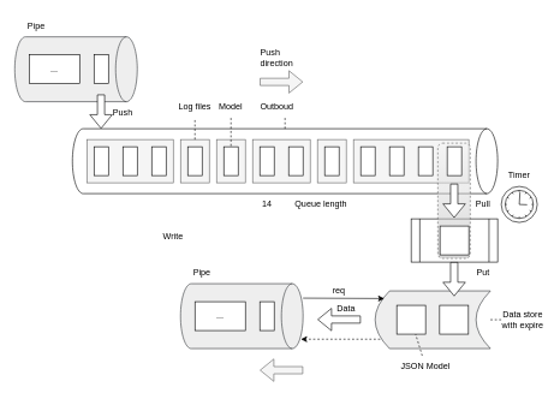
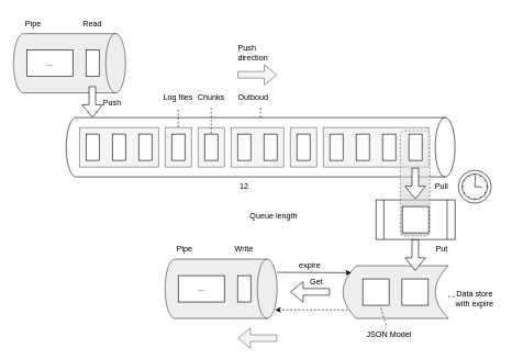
  <mxCell id="0" />
  <mxCell id="1" parent="0" />
  <mxCell id="2" value="" style="shape=process;whiteSpace=wrap;html=1;backgroundOutline=1;" vertex="1" parent="1"><mxGeometry x="570" y="303" width="120" height="60" as="geometry" /></mxCell>
  <mxCell id="3" value="" style="shape=cylinder3;whiteSpace=wrap;html=1;boundedLbl=1;backgroundOutline=1;size=15;direction=south;" vertex="1" parent="1"><mxGeometry x="100" y="178" width="590" height="90" as="geometry" /></mxCell>
  <mxCell id="4" value="" style="rounded=0;whiteSpace=wrap;html=1;fillColor=#f5f5f5;fontColor=#333333;strokeColor=#666666;" vertex="1" parent="1"><mxGeometry x="120" y="193" width="120" height="60" as="geometry" /></mxCell>
  <mxCell id="5" value="" style="rounded=0;whiteSpace=wrap;html=1;" vertex="1" parent="1"><mxGeometry x="130" y="203" width="20" height="40" as="geometry" /></mxCell>
  <mxCell id="6" value="" style="rounded=0;whiteSpace=wrap;html=1;" vertex="1" parent="1"><mxGeometry x="170" y="203" width="20" height="40" as="geometry" /></mxCell>
  <mxCell id="7" value="" style="rounded=0;whiteSpace=wrap;html=1;" vertex="1" parent="1"><mxGeometry x="210" y="203" width="20" height="40" as="geometry" /></mxCell>
  <mxCell id="8" value="Log files" style="text;html=1;strokeColor=none;fillColor=none;align=center;verticalAlign=middle;whiteSpace=wrap;rounded=0;" vertex="1" parent="1"><mxGeometry x="240" y="133" width="60" height="30" as="geometry" /></mxCell>
  <mxCell id="9" value="" style="rounded=0;whiteSpace=wrap;html=1;fillColor=#f5f5f5;fontColor=#333333;strokeColor=#666666;" vertex="1" parent="1"><mxGeometry x="250" y="193" width="40" height="60" as="geometry" /></mxCell>
  <mxCell id="10" value="" style="rounded=0;whiteSpace=wrap;html=1;" vertex="1" parent="1"><mxGeometry x="260" y="203" width="20" height="40" as="geometry" /></mxCell>
  <mxCell id="11" value="" style="rounded=0;whiteSpace=wrap;html=1;fillColor=#f5f5f5;fontColor=#333333;strokeColor=#666666;" vertex="1" parent="1"><mxGeometry x="300" y="193" width="40" height="60" as="geometry" /></mxCell>
  <mxCell id="12" value="" style="rounded=0;whiteSpace=wrap;html=1;" vertex="1" parent="1"><mxGeometry x="310" y="203" width="20" height="40" as="geometry" /></mxCell>
  <mxCell id="13" value="" style="rounded=0;whiteSpace=wrap;html=1;fillColor=#f5f5f5;fontColor=#333333;strokeColor=#666666;" vertex="1" parent="1"><mxGeometry x="350" y="193" width="80" height="60" as="geometry" /></mxCell>
  <mxCell id="14" value="" style="rounded=0;whiteSpace=wrap;html=1;" vertex="1" parent="1"><mxGeometry x="360" y="203" width="20" height="40" as="geometry" /></mxCell>
  <mxCell id="15" value="" style="rounded=0;whiteSpace=wrap;html=1;" vertex="1" parent="1"><mxGeometry x="400" y="203" width="20" height="40" as="geometry" /></mxCell>
- <mxCell id="16" value="Model" style="text;html=1;strokeColor=none;fillColor=none;align=center;verticalAlign=middle;whiteSpace=wrap;rounded=0;" vertex="1" parent="1"><mxGeometry x="290" y="133" width="60" height="30" as="geometry" /></mxCell>
+ <mxCell id="16" value="Chunks" style="text;html=1;strokeColor=none;fillColor=none;align=center;verticalAlign=middle;whiteSpace=wrap;rounded=0;" vertex="1" parent="1"><mxGeometry x="290" y="133" width="60" height="30" as="geometry" /></mxCell>
  <mxCell id="17" value="" style="shape=flexArrow;endArrow=classic;html=1;rounded=0;fillColor=#f5f5f5;strokeColor=#666666;" edge="1" parent="1"><mxGeometry width="50" height="50" relative="1" as="geometry"><mxPoint x="360" y="113" as="sourcePoint" /><mxPoint x="420" y="113" as="targetPoint" /></mxGeometry></mxCell>
  <mxCell id="18" value="" style="rounded=0;whiteSpace=wrap;html=1;fillColor=#f5f5f5;fontColor=#333333;strokeColor=#666666;" vertex="1" parent="1"><mxGeometry x="440" y="193" width="40" height="60" as="geometry" /></mxCell>
  <mxCell id="19" value="" style="rounded=0;whiteSpace=wrap;html=1;" vertex="1" parent="1"><mxGeometry x="450" y="203" width="20" height="40" as="geometry" /></mxCell>
  <mxCell id="20" value="" style="rounded=0;whiteSpace=wrap;html=1;fillColor=#f5f5f5;fontColor=#333333;strokeColor=#666666;" vertex="1" parent="1"><mxGeometry x="490" y="193" width="160" height="60" as="geometry" /></mxCell>
  <mxCell id="21" value="" style="rounded=0;whiteSpace=wrap;html=1;" vertex="1" parent="1"><mxGeometry x="500" y="203" width="20" height="40" as="geometry" /></mxCell>
  <mxCell id="22" value="" style="rounded=0;whiteSpace=wrap;html=1;" vertex="1" parent="1"><mxGeometry x="540" y="203" width="20" height="40" as="geometry" /></mxCell>
  <mxCell id="23" value="" style="rounded=0;whiteSpace=wrap;html=1;" vertex="1" parent="1"><mxGeometry x="580" y="203" width="20" height="40" as="geometry" /></mxCell>
  <mxCell id="24" value="Outboud" style="text;strokeColor=none;fillColor=none;align=left;verticalAlign=middle;spacingLeft=4;spacingRight=4;overflow=hidden;points=[[0,0.5],[1,0.5]];portConstraint=eastwest;rotatable=0;whiteSpace=wrap;html=1;" vertex="1" parent="1"><mxGeometry x="355" y="133" width="80" height="30" as="geometry" /></mxCell>
- <mxCell id="25" value="Queue length" style="text;html=1;strokeColor=none;fillColor=none;align=center;verticalAlign=middle;whiteSpace=wrap;rounded=0;" vertex="1" parent="1"><mxGeometry x="400" y="268" width="90" height="30" as="geometry" /></mxCell>
+ <mxCell id="25" value="Queue length" style="text;html=1;strokeColor=none;fillColor=none;align=center;verticalAlign=middle;whiteSpace=wrap;rounded=0;" vertex="1" parent="1"><mxGeometry x="370" y="313" width="90" height="30" as="geometry" /></mxCell>
  <mxCell id="26" value="" style="endArrow=none;dashed=1;html=1;rounded=0;" edge="1" parent="1" source="9" target="8"><mxGeometry width="50" height="50" relative="1" as="geometry"><mxPoint x="210" y="373" as="sourcePoint" /><mxPoint x="260" y="323" as="targetPoint" /></mxGeometry></mxCell>
  <mxCell id="27" value="" style="endArrow=none;dashed=1;html=1;rounded=0;" edge="1" parent="1" source="16" target="12"><mxGeometry width="50" height="50" relative="1" as="geometry"><mxPoint x="70" y="413" as="sourcePoint" /><mxPoint x="150" y="223" as="targetPoint" /></mxGeometry></mxCell>
  <mxCell id="28" value="" style="endArrow=none;dashed=1;html=1;rounded=0;" edge="1" parent="1" source="24" target="3"><mxGeometry width="50" height="50" relative="1" as="geometry"><mxPoint x="370" y="413" as="sourcePoint" /><mxPoint x="420" y="363" as="targetPoint" /></mxGeometry></mxCell>
- <mxCell id="29" value="14" style="text;html=1;strokeColor=none;fillColor=none;align=center;verticalAlign=middle;whiteSpace=wrap;rounded=0;" vertex="1" parent="1"><mxGeometry x="340" y="268" width="60" height="30" as="geometry" /></mxCell>
+ <mxCell id="29" value="12" style="text;html=1;strokeColor=none;fillColor=none;align=center;verticalAlign=middle;whiteSpace=wrap;rounded=0;" vertex="1" parent="1"><mxGeometry x="340" y="268" width="60" height="30" as="geometry" /></mxCell>
  <mxCell id="30" value="" style="points=[[0.145,0.145,0],[0.5,0,0],[0.855,0.145,0],[1,0.5,0],[0.855,0.855,0],[0.5,1,0],[0.145,0.855,0],[0,0.5,0]];shape=mxgraph.bpmn.event;html=1;verticalLabelPosition=bottom;labelBackgroundColor=#ffffff;verticalAlign=top;align=center;perimeter=ellipsePerimeter;outlineConnect=0;aspect=fixed;outline=standard;symbol=timer;" vertex="1" parent="1"><mxGeometry x="695" y="258" width="50" height="50" as="geometry" /></mxCell>
  <mxCell id="31" value="" style="rounded=1;whiteSpace=wrap;html=1;strokeOpacity=100;fillOpacity=50;dashed=1;fillColor=#f5f5f5;shadow=0;glass=0;gradientColor=#b3b3b3;strokeColor=#666666;" vertex="1" parent="1"><mxGeometry x="607" y="198" width="45" height="160" as="geometry" /></mxCell>
  <mxCell id="32" value="" style="rounded=0;whiteSpace=wrap;html=1;" vertex="1" parent="1"><mxGeometry x="620" y="203" width="20" height="40" as="geometry" /></mxCell>
  <mxCell id="33" value="" style="rounded=0;whiteSpace=wrap;html=1;" vertex="1" parent="1"><mxGeometry x="610" y="313" width="40" height="40" as="geometry" /></mxCell>
- <mxCell id="34" value="Timer" style="text;html=1;strokeColor=none;fillColor=none;align=center;verticalAlign=middle;whiteSpace=wrap;rounded=0;" vertex="1" parent="1"><mxGeometry x="690" y="228" width="60" height="30" as="geometry" /></mxCell>
  <mxCell id="35" value="" style="shape=flexArrow;endArrow=classic;html=1;rounded=0;fillColor=default;" edge="1" parent="1"><mxGeometry width="50" height="50" relative="1" as="geometry"><mxPoint x="629.71" y="254.25" as="sourcePoint" /><mxPoint x="629.71" y="301.75" as="targetPoint" /></mxGeometry></mxCell>
  <mxCell id="36" value="Pull" style="text;html=1;strokeColor=none;fillColor=none;align=center;verticalAlign=middle;whiteSpace=wrap;rounded=0;" vertex="1" parent="1"><mxGeometry x="640" y="268" width="60" height="30" as="geometry" /></mxCell>
  <mxCell id="37" value="Push" style="text;html=1;strokeColor=none;fillColor=none;align=center;verticalAlign=middle;whiteSpace=wrap;rounded=0;" vertex="1" parent="1"><mxGeometry x="140" y="140.5" width="60" height="30" as="geometry" /></mxCell>
  <mxCell id="38" value="" style="shape=cylinder3;whiteSpace=wrap;html=1;boundedLbl=1;backgroundOutline=1;size=15;direction=south;fillColor=#eeeeee;strokeColor=#36393d;" vertex="1" parent="1"><mxGeometry x="20" y="50.5" width="170" height="90" as="geometry" /></mxCell>
  <mxCell id="39" value="Pipe" style="text;html=1;strokeColor=none;fillColor=none;align=center;verticalAlign=middle;whiteSpace=wrap;rounded=0;" vertex="1" parent="1"><mxGeometry x="20" y="20.5" width="60" height="30" as="geometry" /></mxCell>
  <mxCell id="40" value="" style="rounded=0;whiteSpace=wrap;html=1;" vertex="1" parent="1"><mxGeometry x="130" y="75.5" width="20" height="40" as="geometry" /></mxCell>
  <mxCell id="41" value="..." style="rounded=0;whiteSpace=wrap;html=1;" vertex="1" parent="1"><mxGeometry x="40" y="75.5" width="70" height="40" as="geometry" /></mxCell>
  <mxCell id="42" value="Push direction" style="text;strokeColor=none;fillColor=none;align=left;verticalAlign=middle;spacingLeft=4;spacingRight=4;overflow=hidden;points=[[0,0.5],[1,0.5]];portConstraint=eastwest;rotatable=0;whiteSpace=wrap;html=1;" vertex="1" parent="1"><mxGeometry x="355" y="63" width="80" height="30" as="geometry" /></mxCell>
  <mxCell id="43" value="" style="shape=flexArrow;endArrow=classic;html=1;rounded=0;fillColor=default;" edge="1" parent="1"><mxGeometry width="50" height="50" relative="1" as="geometry"><mxPoint x="139.71" y="130.5" as="sourcePoint" /><mxPoint x="139.71" y="178" as="targetPoint" /></mxGeometry></mxCell>
+ <mxCell id="44" value="Read" style="text;html=1;strokeColor=none;fillColor=none;align=center;verticalAlign=middle;whiteSpace=wrap;rounded=0;" vertex="1" parent="1"><mxGeometry x="110" y="20.5" width="60" height="30" as="geometry" /></mxCell>
  <mxCell id="45" value="" style="shape=dataStorage;whiteSpace=wrap;html=1;fixedSize=1;fillColor=#eeeeee;strokeColor=#36393d;" vertex="1" parent="1"><mxGeometry x="520" y="403" width="160" height="80" as="geometry" /></mxCell>
- <mxCell id="46" value="Data store&lt;br&gt;with expire" style="text;html=1;strokeColor=none;fillColor=none;align=center;verticalAlign=middle;whiteSpace=wrap;rounded=0;" vertex="1" parent="1"><mxGeometry x="695" y="428" width="60" height="30" as="geometry" /></mxCell>
+ <mxCell id="46" value="Data store&lt;br&gt;with expire" style="text;html=1;strokeColor=none;fillColor=none;align=center;verticalAlign=middle;whiteSpace=wrap;rounded=0;" vertex="1" parent="1"><mxGeometry x="690" y="438" width="60" height="30" as="geometry" /></mxCell>
  <mxCell id="47" value="" style="rounded=0;whiteSpace=wrap;html=1;" vertex="1" parent="1"><mxGeometry x="609.5" y="423" width="40" height="40" as="geometry" /></mxCell>
  <mxCell id="48" value="" style="rounded=0;whiteSpace=wrap;html=1;" vertex="1" parent="1"><mxGeometry x="550" y="423" width="40" height="40" as="geometry" /></mxCell>
  <mxCell id="49" value="JSON Model" style="text;html=1;strokeColor=none;fillColor=none;align=center;verticalAlign=middle;whiteSpace=wrap;rounded=0;" vertex="1" parent="1"><mxGeometry x="550" y="493" width="80" height="30" as="geometry" /></mxCell>
  <mxCell id="50" value="" style="endArrow=none;dashed=1;html=1;rounded=0;" edge="1" parent="1" source="49" target="48"><mxGeometry width="50" height="50" relative="1" as="geometry"><mxPoint x="470" y="403" as="sourcePoint" /><mxPoint x="520" y="353" as="targetPoint" /></mxGeometry></mxCell>
  <mxCell id="51" value="" style="endArrow=none;dashed=1;html=1;rounded=0;" edge="1" parent="1" source="45" target="46"><mxGeometry width="50" height="50" relative="1" as="geometry"><mxPoint x="710" y="533" as="sourcePoint" /><mxPoint x="760" y="483" as="targetPoint" /></mxGeometry></mxCell>
  <mxCell id="52" value="" style="shape=cylinder3;whiteSpace=wrap;html=1;boundedLbl=1;backgroundOutline=1;size=15;direction=south;fillColor=#eeeeee;strokeColor=#36393d;" vertex="1" parent="1"><mxGeometry x="250" y="393" width="170" height="90" as="geometry" /></mxCell>
  <mxCell id="53" value="Pipe" style="text;html=1;strokeColor=none;fillColor=none;align=center;verticalAlign=middle;whiteSpace=wrap;rounded=0;" vertex="1" parent="1"><mxGeometry x="250" y="363" width="60" height="30" as="geometry" /></mxCell>
  <mxCell id="54" value="" style="rounded=0;whiteSpace=wrap;html=1;" vertex="1" parent="1"><mxGeometry x="360" y="418" width="20" height="40" as="geometry" /></mxCell>
  <mxCell id="55" value="..." style="rounded=0;whiteSpace=wrap;html=1;" vertex="1" parent="1"><mxGeometry x="270" y="418" width="70" height="40" as="geometry" /></mxCell>
- <mxCell id="56" value="Write" style="text;html=1;strokeColor=none;fillColor=none;align=center;verticalAlign=middle;whiteSpace=wrap;rounded=0;" vertex="1" parent="1"><mxGeometry x="210" y="313" width="60" height="30" as="geometry" /></mxCell>
+ <mxCell id="56" value="Write" style="text;html=1;strokeColor=none;fillColor=none;align=center;verticalAlign=middle;whiteSpace=wrap;rounded=0;" vertex="1" parent="1"><mxGeometry x="340" y="363" width="60" height="30" as="geometry" /></mxCell>
  <mxCell id="57" value="" style="shape=flexArrow;endArrow=classic;html=1;rounded=0;fillColor=#f5f5f5;strokeColor=#666666;" edge="1" parent="1"><mxGeometry width="50" height="50" relative="1" as="geometry"><mxPoint x="420" y="513" as="sourcePoint" /><mxPoint x="360" y="513" as="targetPoint" /></mxGeometry></mxCell>
  <mxCell id="58" value="" style="shape=flexArrow;endArrow=classic;html=1;rounded=0;fillColor=default;" edge="1" parent="1"><mxGeometry width="50" height="50" relative="1" as="geometry"><mxPoint x="629.71" y="363" as="sourcePoint" /><mxPoint x="629.71" y="410.5" as="targetPoint" /></mxGeometry></mxCell>
  <mxCell id="59" value="Put" style="text;html=1;strokeColor=none;fillColor=none;align=center;verticalAlign=middle;whiteSpace=wrap;rounded=0;" vertex="1" parent="1"><mxGeometry x="640" y="363" width="60" height="30" as="geometry" /></mxCell>
  <mxCell id="60" value="" style="shape=flexArrow;endArrow=classic;html=1;rounded=0;fillColor=default;" edge="1" parent="1"><mxGeometry width="50" height="50" relative="1" as="geometry"><mxPoint x="500" y="442.71" as="sourcePoint" /><mxPoint x="440" y="442.71" as="targetPoint" /></mxGeometry></mxCell>
- <mxCell id="61" value="Data" style="text;html=1;strokeColor=none;fillColor=none;align=center;verticalAlign=middle;whiteSpace=wrap;rounded=0;" vertex="1" parent="1"><mxGeometry x="450" y="413" width="60" height="30" as="geometry" /></mxCell>
+ <mxCell id="61" value="Get" style="text;html=1;strokeColor=none;fillColor=none;align=center;verticalAlign=middle;whiteSpace=wrap;rounded=0;" vertex="1" parent="1"><mxGeometry x="450" y="413" width="60" height="30" as="geometry" /></mxCell>
  <mxCell id="62" value="" style="endArrow=classic;html=1;rounded=0;entryX=0.068;entryY=0.125;entryDx=0;entryDy=0;entryPerimeter=0;" edge="1" parent="1"><mxGeometry width="50" height="50" relative="1" as="geometry"><mxPoint x="420" y="413" as="sourcePoint" /><mxPoint x="532.72" y="413.57" as="targetPoint" /></mxGeometry></mxCell>
  <mxCell id="63" value="" style="endArrow=classic;html=1;rounded=0;exitX=0;exitY=0.75;exitDx=0;exitDy=0;dashed=1;" edge="1" parent="1"><mxGeometry width="50" height="50" relative="1" as="geometry"><mxPoint x="527" y="470" as="sourcePoint" /><mxPoint x="417" y="470" as="targetPoint" /></mxGeometry></mxCell>
- <mxCell id="64" value="req" style="text;html=1;strokeColor=none;fillColor=none;align=center;verticalAlign=middle;whiteSpace=wrap;rounded=0;" vertex="1" parent="1"><mxGeometry x="440" y="388" width="60" height="30" as="geometry" /></mxCell>
+ <mxCell id="64" value="expire" style="text;html=1;strokeColor=none;fillColor=none;align=center;verticalAlign=middle;whiteSpace=wrap;rounded=0;" vertex="1" parent="1"><mxGeometry x="440" y="388" width="60" height="30" as="geometry" /></mxCell>
